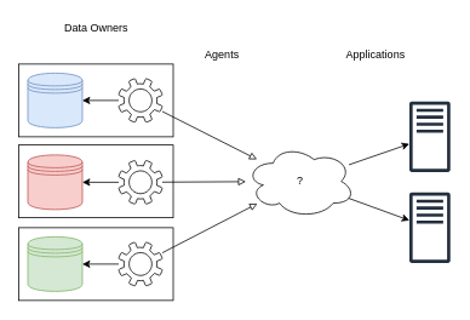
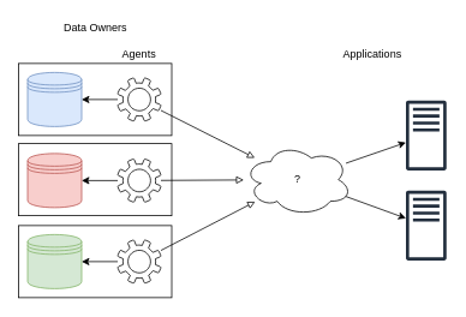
  <mxCell id="0" />
  <mxCell id="1" parent="0" />
  <mxCell id="2" value="" style="rounded=0;whiteSpace=wrap;html=1;" vertex="1" parent="1"><mxGeometry x="20" y="250" width="170" height="80" as="geometry" /></mxCell>
  <mxCell id="3" value="" style="rounded=0;whiteSpace=wrap;html=1;" vertex="1" parent="1"><mxGeometry x="20" y="159" width="170" height="80" as="geometry" /></mxCell>
  <mxCell id="4" value="" style="rounded=0;whiteSpace=wrap;html=1;" vertex="1" parent="1"><mxGeometry x="20" y="70" width="170" height="80" as="geometry" /></mxCell>
  <mxCell id="5" value="" style="shape=datastore;whiteSpace=wrap;html=1;fillColor=#dae8fc;strokeColor=#6c8ebf;" vertex="1" parent="1"><mxGeometry x="30" y="80" width="60" height="60" as="geometry" /></mxCell>
  <mxCell id="6" value="" style="edgeStyle=orthogonalEdgeStyle;rounded=0;orthogonalLoop=1;jettySize=auto;html=1;" edge="1" parent="1" source="7" target="5"><mxGeometry relative="1" as="geometry" /></mxCell>
  <mxCell id="7" value="" style="sketch=0;pointerEvents=1;shadow=0;dashed=0;html=1;labelPosition=center;verticalLabelPosition=bottom;verticalAlign=top;outlineConnect=0;align=center;shape=mxgraph.office.concepts.settings;" vertex="1" parent="1"><mxGeometry x="130" y="86" width="48" height="48" as="geometry" /></mxCell>
  <mxCell id="8" value="" style="sketch=0;outlineConnect=0;fontColor=#232F3E;gradientColor=none;fillColor=#232F3E;strokeColor=none;dashed=0;verticalLabelPosition=bottom;verticalAlign=top;align=center;html=1;fontSize=12;fontStyle=0;aspect=fixed;pointerEvents=1;shape=mxgraph.aws4.traditional_server;" vertex="1" parent="1"><mxGeometry x="450" y="111" width="45" height="78" as="geometry" /></mxCell>
  <mxCell id="9" value="" style="shape=datastore;whiteSpace=wrap;html=1;fillColor=#f8cecc;strokeColor=#b85450;" vertex="1" parent="1"><mxGeometry x="30" y="170" width="60" height="60" as="geometry" /></mxCell>
  <mxCell id="10" value="" style="edgeStyle=orthogonalEdgeStyle;rounded=0;orthogonalLoop=1;jettySize=auto;html=1;" edge="1" parent="1" source="12" target="9"><mxGeometry relative="1" as="geometry" /></mxCell>
  <mxCell id="11" value="" style="edgeStyle=none;rounded=0;orthogonalLoop=1;jettySize=auto;html=1;endArrow=block;endFill=0;" edge="1" parent="1" source="12" target="20"><mxGeometry relative="1" as="geometry" /></mxCell>
  <mxCell id="12" value="" style="sketch=0;pointerEvents=1;shadow=0;dashed=0;html=1;labelPosition=center;verticalLabelPosition=bottom;verticalAlign=top;outlineConnect=0;align=center;shape=mxgraph.office.concepts.settings;" vertex="1" parent="1"><mxGeometry x="130" y="176" width="48" height="48" as="geometry" /></mxCell>
  <mxCell id="13" value="" style="shape=datastore;whiteSpace=wrap;html=1;fillColor=#d5e8d4;strokeColor=#82b366;" vertex="1" parent="1"><mxGeometry x="30" y="260" width="60" height="60" as="geometry" /></mxCell>
  <mxCell id="14" value="" style="edgeStyle=orthogonalEdgeStyle;rounded=0;orthogonalLoop=1;jettySize=auto;html=1;" edge="1" parent="1" source="15" target="13"><mxGeometry relative="1" as="geometry" /></mxCell>
  <mxCell id="15" value="" style="sketch=0;pointerEvents=1;shadow=0;dashed=0;html=1;labelPosition=center;verticalLabelPosition=bottom;verticalAlign=top;outlineConnect=0;align=center;shape=mxgraph.office.concepts.settings;" vertex="1" parent="1"><mxGeometry x="130" y="266" width="48" height="48" as="geometry" /></mxCell>
  <mxCell id="16" value="" style="sketch=0;outlineConnect=0;fontColor=#232F3E;gradientColor=none;fillColor=#232F3E;strokeColor=none;dashed=0;verticalLabelPosition=bottom;verticalAlign=top;align=center;html=1;fontSize=12;fontStyle=0;aspect=fixed;pointerEvents=1;shape=mxgraph.aws4.traditional_server;" vertex="1" parent="1"><mxGeometry x="450" y="211" width="45" height="78" as="geometry" /></mxCell>
  <mxCell id="17" value="" style="rounded=0;orthogonalLoop=1;jettySize=auto;html=1;endArrow=block;endFill=0;" edge="1" parent="1" source="7" target="20"><mxGeometry relative="1" as="geometry"><mxPoint x="188" y="141.223" as="sourcePoint" /><mxPoint x="310" y="249.104" as="targetPoint" /></mxGeometry></mxCell>
  <mxCell id="18" value="" style="rounded=0;orthogonalLoop=1;jettySize=auto;html=1;endArrow=block;endFill=0;" edge="1" parent="1" source="15" target="20"><mxGeometry relative="1" as="geometry"><mxPoint x="188" y="204.16" as="sourcePoint" /><mxPoint x="310" y="174.475" as="targetPoint" /></mxGeometry></mxCell>
  <mxCell id="19" value="" style="rounded=0;orthogonalLoop=1;jettySize=auto;html=1;" edge="1" parent="1" source="20" target="8"><mxGeometry relative="1" as="geometry"><mxPoint x="400" y="280" as="targetPoint" /></mxGeometry></mxCell>
  <mxCell id="20" value="?" style="ellipse;shape=cloud;whiteSpace=wrap;html=1;" vertex="1" parent="1"><mxGeometry x="270" y="159" width="120" height="80" as="geometry" /></mxCell>
  <mxCell id="21" value="" style="rounded=0;orthogonalLoop=1;jettySize=auto;html=1;" edge="1" parent="1" source="20" target="16"><mxGeometry relative="1" as="geometry"><mxPoint x="400" y="209" as="sourcePoint" /><mxPoint x="460" y="160.034" as="targetPoint" /></mxGeometry></mxCell>
- <mxCell id="22" value="Agents" style="text;html=1;strokeColor=none;fillColor=none;align=center;verticalAlign=middle;whiteSpace=wrap;rounded=0;" vertex="1" parent="1"><mxGeometry x="224" y="50" width="40" height="20" as="geometry" /></mxCell>
+ <mxCell id="22" value="Agents" style="text;html=1;strokeColor=none;fillColor=none;align=center;verticalAlign=middle;whiteSpace=wrap;rounded=0;" vertex="1" parent="1"><mxGeometry x="134" y="50" width="40" height="20" as="geometry" /></mxCell>
  <mxCell id="23" value="Applications" style="text;html=1;strokeColor=none;fillColor=none;align=center;verticalAlign=middle;whiteSpace=wrap;rounded=0;" vertex="1" parent="1"><mxGeometry x="392.5" y="50" width="40" height="20" as="geometry" /></mxCell>
  <mxCell id="24" value="Data Owners" style="text;html=1;strokeColor=none;fillColor=none;align=center;verticalAlign=middle;whiteSpace=wrap;rounded=0;" vertex="1" parent="1"><mxGeometry x="57.5" y="20" width="95" height="20" as="geometry" /></mxCell>
